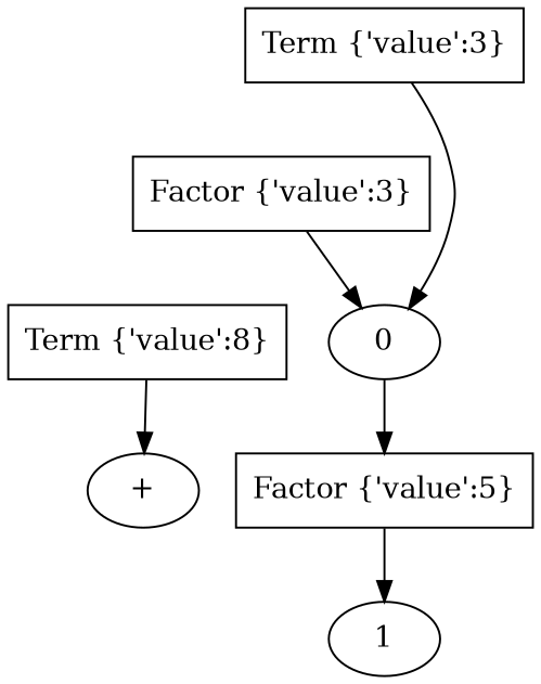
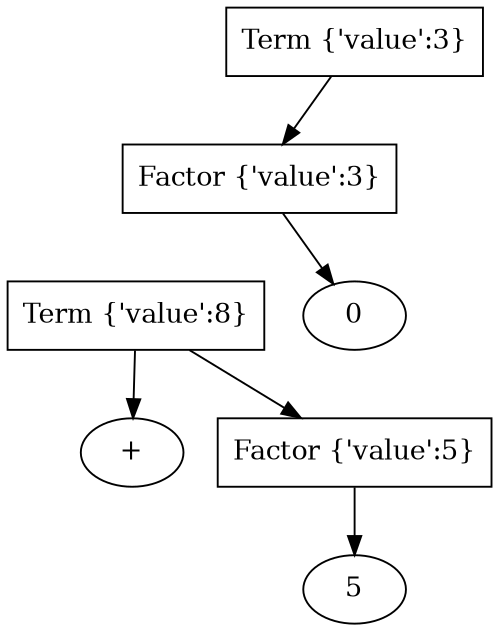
  digraph {
    node [shape=rect]
    n1 [label="Term {'value':8}"]
    n2 [label="+" shape=""]
    n3 [label="Factor {'value':5}"]
    n4 [label="Term {'value':3}"]
    n5 [label="Factor {'value':3}"]
-   n6 [label=1 shape=""]
+   n6 [label=5 shape=""]
    n7 [label=0 shape=""]
    n1 -> n2
-   n7 -> n3
+   n1 -> n3
    n3 -> n6
-   n4 -> n7
+   n4 -> n5
    n5 -> n7
  }
